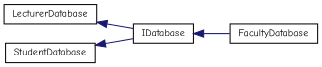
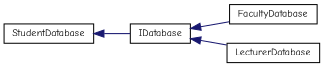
  digraph {
    fontname="Comic Neue"
    rankdir=LR
    node [color=black fillcolor=white fontname="Comic Neue" fontsize=10 shape=record style=filled]
    edge [color=midnightblue dir=back fontname="Comic Neue" fontsize=10 labelfontname=Helvetica labelfontsize=10 style=solid]
    n1 [height=0.2 label=IDatabase width=0.4]
    n2 [height=0.2 label=FacultyDatabase width=0.4]
    n3 [height=0.2 label=LecturerDatabase width=0.4]
    n4 [height=0.2 label=StudentDatabase width=0.4]
    n1 -> n2
-   n3 -> n1
+   n1 -> n3
    n4 -> n1
  }
